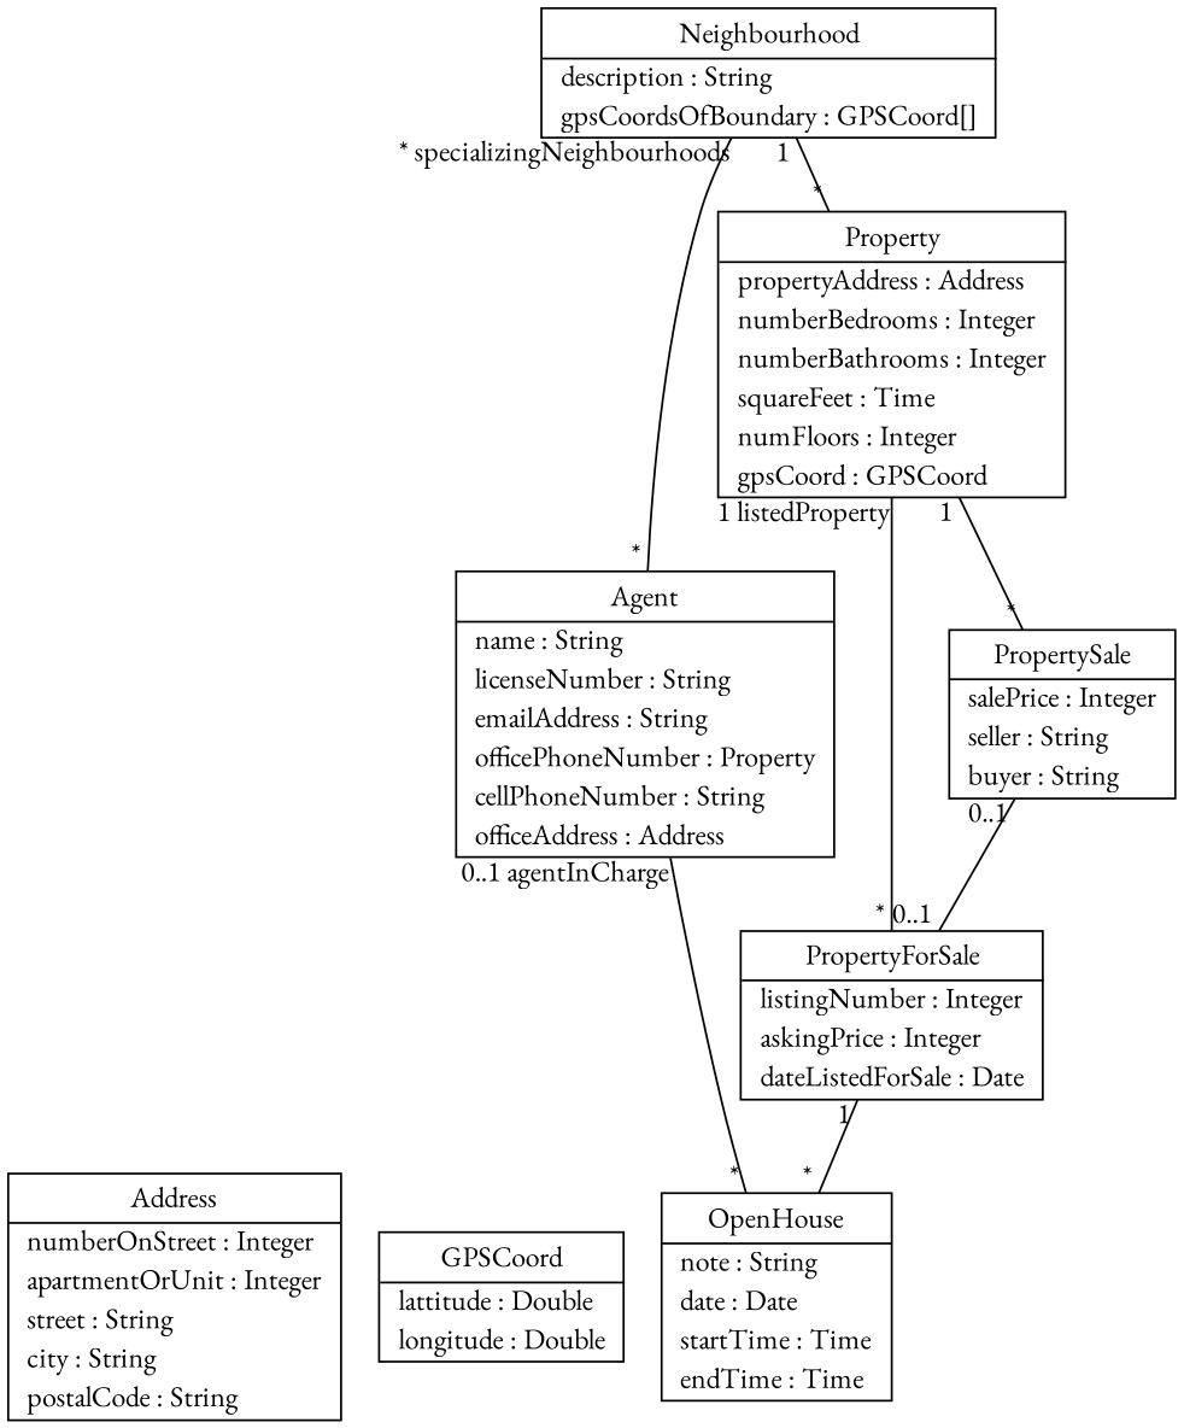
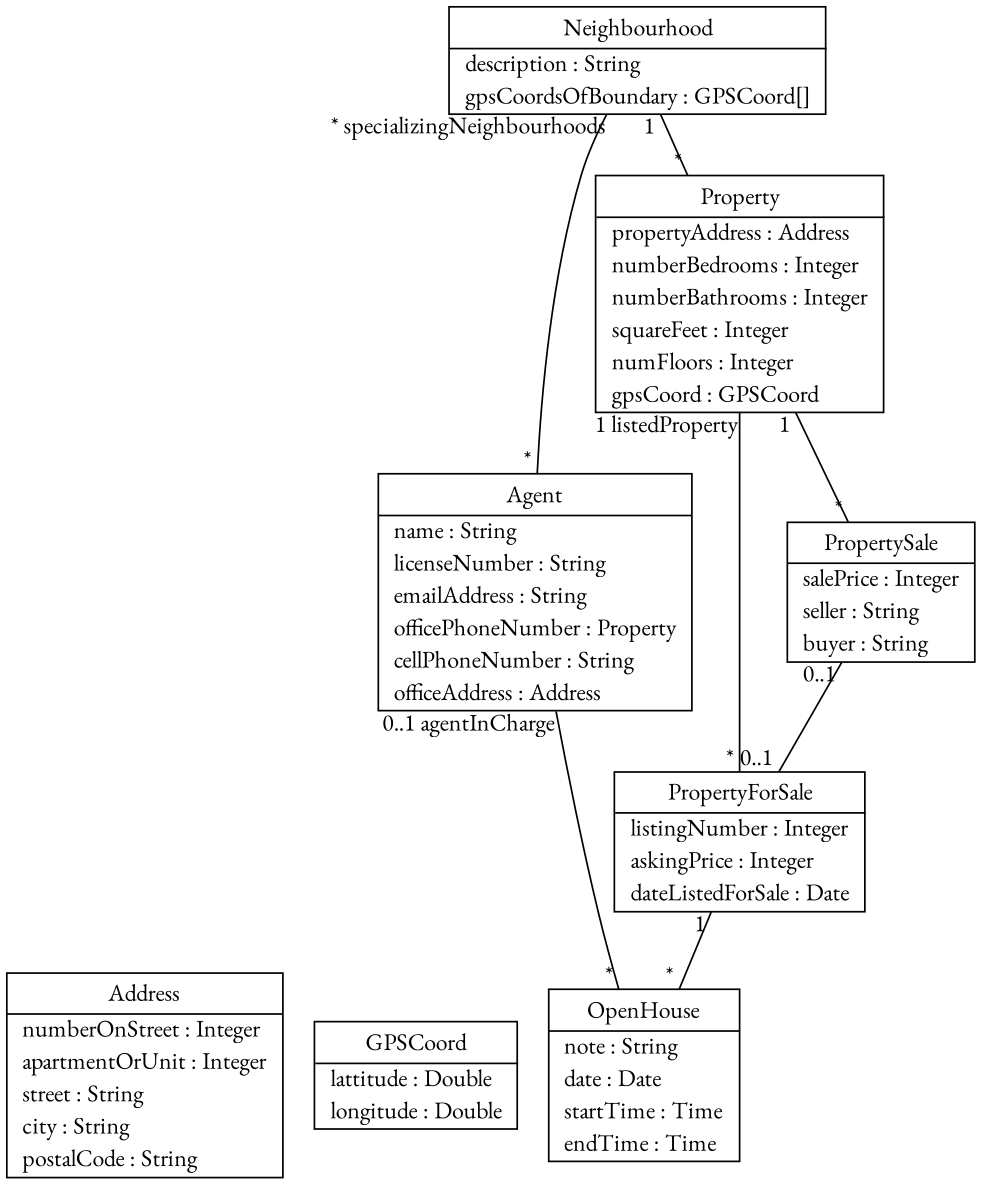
  digraph {
    fontname="EB Garamond"
    rankdir=BT
    node [fontname="EB Garamond" margin=0 shape=plaintext]
    edge [dir=none fontname="EB Garamond" headlabel="1 " headurl="javascript:void()" taillabel="* " tailurl="javascript:void()"]
    n1 [label=<<table border="1" cellspacing="0" cellborder="0" cellpadding="2"><tr><td cellpadding="4">    Address    </td></tr><hr/><tr><td align="left" href="" title="Integer numberOnStreet&#13;">  numberOnStreet : Integer  </td></tr><tr><td align="left" href="" title="Integer apartmentOrUnit&#13;">  apartmentOrUnit : Integer  </td></tr><tr><td align="left" href="" title="String street&#13;">  street : String  </td></tr><tr><td align="left" href="" title="String city&#13;">  city : String  </td></tr><tr><td align="left" href="" title="String postalCode&#13;">  postalCode : String  </td></tr></table>>]
    n2 [label=<<table border="1" cellspacing="0" cellborder="0" cellpadding="2"><tr><td cellpadding="4">    GPSCoord    </td></tr><hr/><tr><td align="left" href="" title="Double lattitude&#13;">  lattitude : Double  </td></tr><tr><td align="left" href="" title="Double longitude&#13;">  longitude : Double  </td></tr></table>>]
-   n3 [label=<<table border="1" cellspacing="0" cellborder="0" cellpadding="2"><tr><td cellpadding="4">    Property    </td></tr><hr/><tr><td align="left" href="" title="Address propertyAddress&#13;">  propertyAddress : Address  </td></tr><tr><td align="left" href="" title="Integer numberBedrooms&#13;">  numberBedrooms : Integer  </td></tr><tr><td align="left" href="" title="Integer numberBathrooms&#13;">  numberBathrooms : Integer  </td></tr><tr><td align="left" href="" title="Integer squareFeet&#13;">  squareFeet : Time  </td></tr><tr><td align="left" href="" title="Integer numFloors&#13;">  numFloors : Integer  </td></tr><tr><td align="left" href="" title="GPSCoord gpsCoord&#13;">  gpsCoord : GPSCoord  </td></tr></table>>]
+   n3 [label=<<table border="1" cellspacing="0" cellborder="0" cellpadding="2"><tr><td cellpadding="4">    Property    </td></tr><hr/><tr><td align="left" href="" title="Address propertyAddress&#13;">  propertyAddress : Address  </td></tr><tr><td align="left" href="" title="Integer numberBedrooms&#13;">  numberBedrooms : Integer  </td></tr><tr><td align="left" href="" title="Integer numberBathrooms&#13;">  numberBathrooms : Integer  </td></tr><tr><td align="left" href="" title="Integer squareFeet&#13;">  squareFeet : Integer  </td></tr><tr><td align="left" href="" title="Integer numFloors&#13;">  numFloors : Integer  </td></tr><tr><td align="left" href="" title="GPSCoord gpsCoord&#13;">  gpsCoord : GPSCoord  </td></tr></table>>]
    n4 [label=<<table border="1" cellspacing="0" cellborder="0" cellpadding="2"><tr><td cellpadding="4">    Neighbourhood    </td></tr><hr/><tr><td align="left" href="" title="String description&#13;">  description : String  </td></tr><tr><td align="left" href="" title="GPSCoord[] gpsCoordsOfBoundary&#13;">  gpsCoordsOfBoundary : GPSCoord[]  </td></tr></table>>]
    n5 [label=<<table border="1" cellspacing="0" cellborder="0" cellpadding="2"><tr><td cellpadding="4">    PropertySale    </td></tr><hr/><tr><td align="left" href="" title="Integer salePrice&#13;">  salePrice : Integer  </td></tr><tr><td align="left" href="" title="String seller&#13;">  seller : String  </td></tr><tr><td align="left" href="" title="String buyer&#13;">  buyer : String  </td></tr></table>>]
    n6 [label=<<table border="1" cellspacing="0" cellborder="0" cellpadding="2"><tr><td cellpadding="4">    OpenHouse    </td></tr><hr/><tr><td align="left" href="" title="String note&#13;">  note : String  </td></tr><tr><td align="left" href="" title="Date date&#13;">  date : Date  </td></tr><tr><td align="left" href="" title="Time startTime&#13;">  startTime : Time  </td></tr><tr><td align="left" href="" title="Time endTime&#13;">  endTime : Time  </td></tr></table>>]
    n7 [label=<<table border="1" cellspacing="0" cellborder="0" cellpadding="2"><tr><td cellpadding="4">    Agent    </td></tr><hr/><tr><td align="left" href="" title="String name&#13;">  name : String  </td></tr><tr><td align="left" href="" title="String licenseNumber&#13;">  licenseNumber : String  </td></tr><tr><td align="left" href="" title="String emailAddress&#13;">  emailAddress : String  </td></tr><tr><td align="left" href="" title="String officePhoneNumber&#13;">  officePhoneNumber : Property  </td></tr><tr><td align="left" href="" title="String cellPhoneNumber&#13;">  cellPhoneNumber : String  </td></tr><tr><td align="left" href="" title="Address officeAddress&#13;">  officeAddress : Address  </td></tr></table>>]
    n8 [label=<<table border="1" cellspacing="0" cellborder="0" cellpadding="2"><tr><td cellpadding="4">    PropertyForSale    </td></tr><hr/><tr><td align="left" href="" title="Integer listingNumber&#13;">  listingNumber : Integer  </td></tr><tr><td align="left" href="" title="Integer askingPrice&#13;">  askingPrice : Integer  </td></tr><tr><td align="left" href="" title="Date dateListedForSale&#13;">  dateListedForSale : Date  </td></tr></table>>]
    n3 -> n4
    n5 -> n3
    n6 -> n7 [headlabel="0..1 agentInCharge"]
    n6 -> n8
    n7 -> n4 [headlabel="* specializingNeighbourhoods"]
    n8 -> n3 [headlabel="1 listedProperty"]
    n8 -> n5 [headlabel="0..1 " taillabel="0..1 "]
  }
